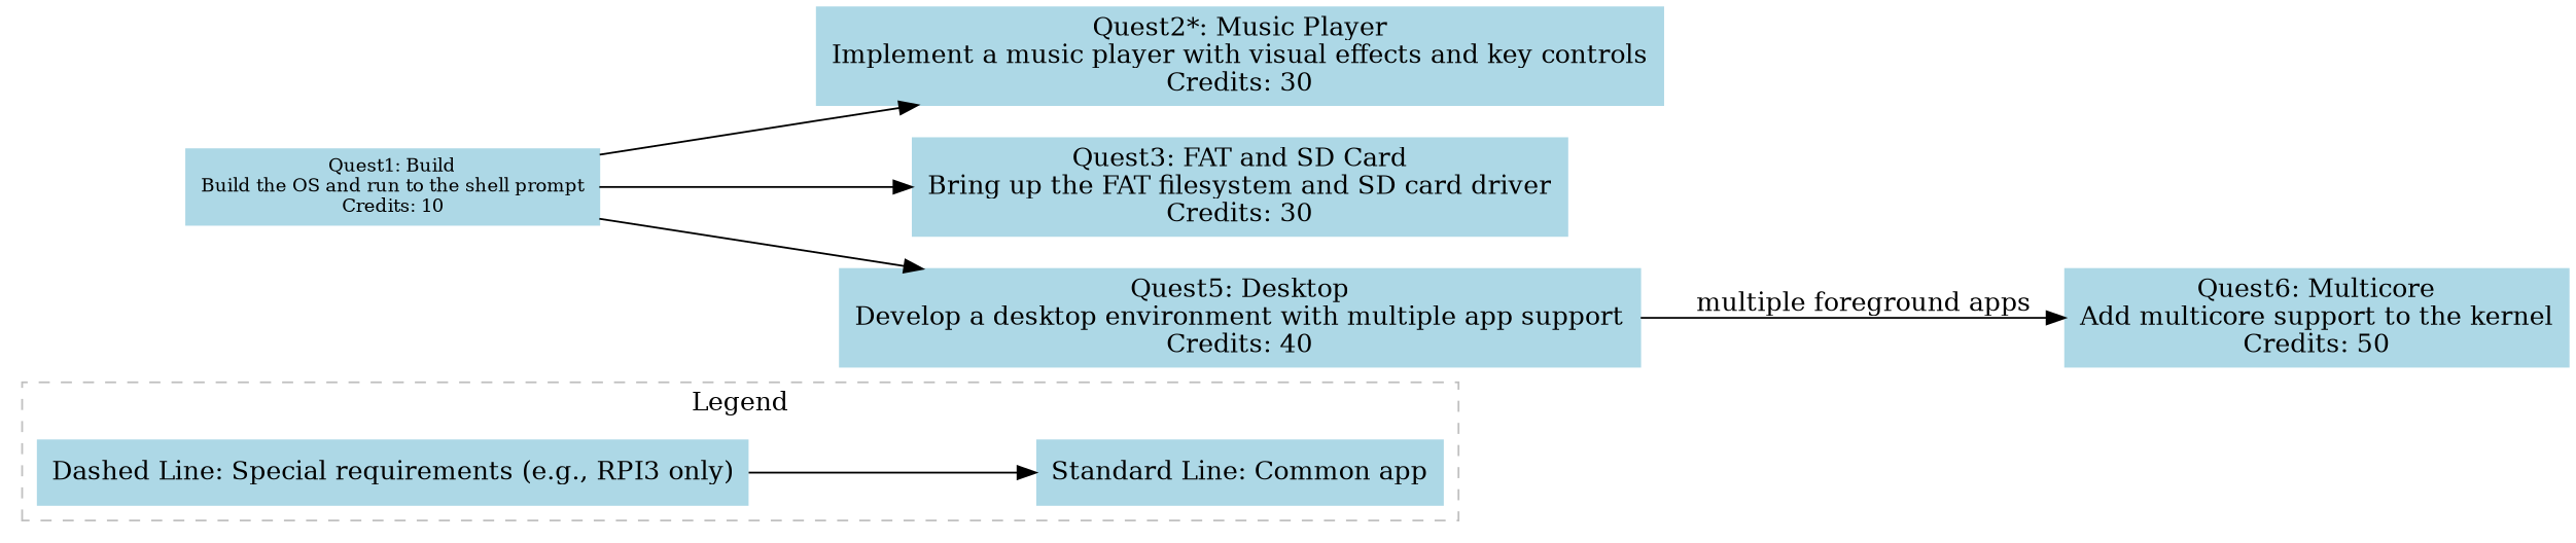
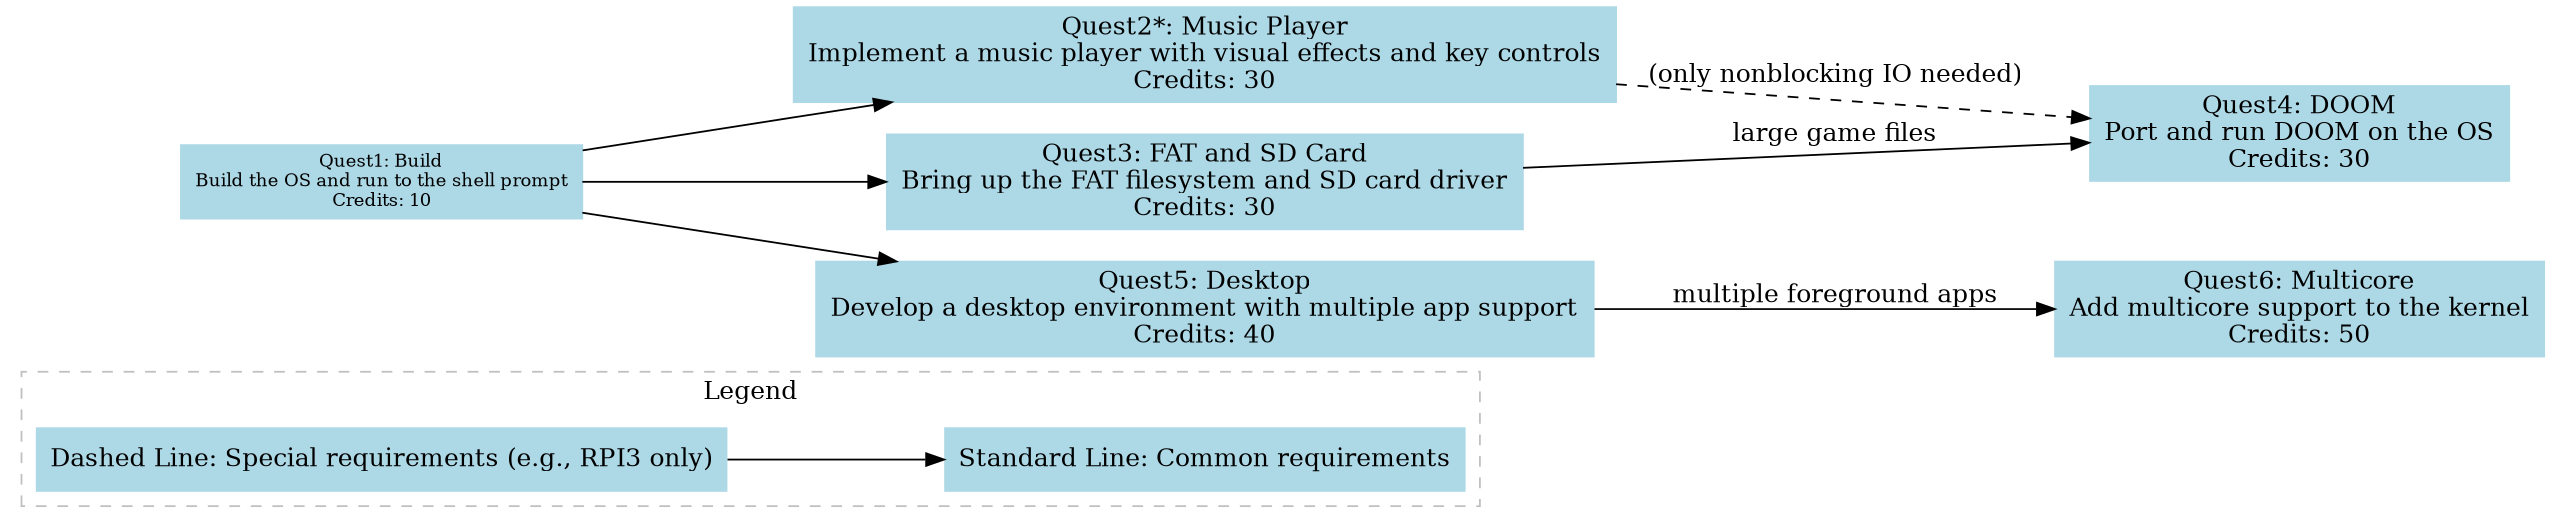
  digraph {
    rankdir=LR
    node [color=lightblue shape=box style=filled]
    n1 [label="Dashed Line: Special requirements (e.g., RPI3 only)" shape=plaintext]
-   n2 [label="Standard Line: Common app" shape=plaintext]
+   n2 [label="Standard Line: Common requirements" shape=plaintext]
    n3 [fontsize=10 label="Quest1: Build\nBuild the OS and run to the shell prompt\nCredits: 10"]
    n4 [label="Quest2*: Music Player\nImplement a music player with visual effects and key controls\nCredits: 30"]
    n5 [label="Quest3: FAT and SD Card\nBring up the FAT filesystem and SD card driver\nCredits: 30"]
    n6 [label="Quest5: Desktop\nDevelop a desktop environment with multiple app support\nCredits: 40"]
+   n7 [label="Quest4: DOOM\nPort and run DOOM on the OS\nCredits: 30"]
    n8 [label="Quest6: Multicore\nAdd multicore support to the kernel\nCredits: 50"]
    subgraph cluster_1 {
      color=grey
      label=Legend
      style=dashed
      n1
      n2
    }
    n1 -> n2 [style=solid]
    n3 -> n4
    n3 -> n5
    n3 -> n6
+   n4 -> n7 [label="(only nonblocking IO needed)" style=dashed]
+   n5 -> n7 [label="large game files"]
    n6 -> n8 [label="multiple foreground apps"]
  }
